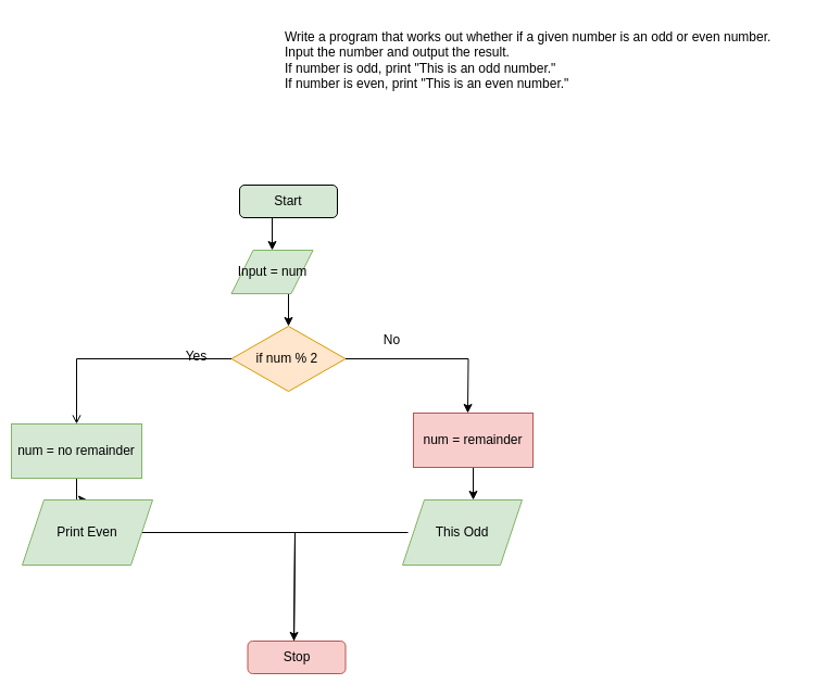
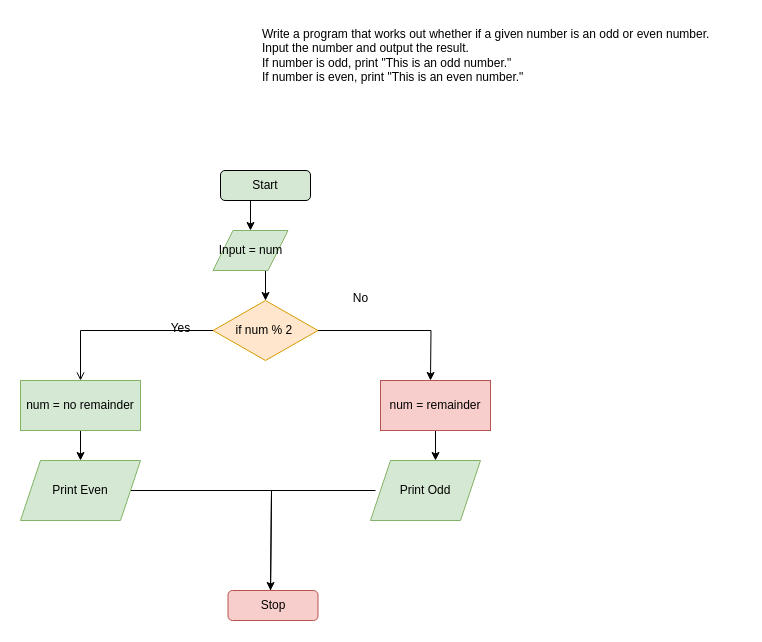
  <mxCell id="0" />
  <mxCell id="1" parent="0" />
  <mxCell id="2" value="Write a program that works out whether if a given number is an odd or even number.&#10;Input the number and output the result.&#10;If number is odd, print &quot;This is an odd number.&quot;&#10;If number is even, print &quot;This is an even number.&quot;" style="text;whiteSpace=wrap;html=1;" vertex="1" parent="1"><mxGeometry x="260" width="480" height="80" as="geometry" y="20" /></mxCell>
  <mxCell id="3" style="edgeStyle=orthogonalEdgeStyle;rounded=0;orthogonalLoop=1;jettySize=auto;html=1;exitX=0.5;exitY=1;exitDx=0;exitDy=0;entryX=0.5;entryY=0;entryDx=0;entryDy=0;" edge="1" parent="1" source="4" target="6"><mxGeometry relative="1" as="geometry" /></mxCell>
  <mxCell id="4" value="Start" style="rounded=1;whiteSpace=wrap;html=1;fillColor=#d5e8d4;" vertex="1" parent="1"><mxGeometry x="220" y="170" width="90" height="30" as="geometry" /></mxCell>
  <mxCell id="5" style="edgeStyle=orthogonalEdgeStyle;rounded=0;orthogonalLoop=1;jettySize=auto;html=1;exitX=0.5;exitY=1;exitDx=0;exitDy=0;" edge="1" parent="1" source="6"><mxGeometry relative="1" as="geometry"><mxPoint x="265" y="300" as="targetPoint" /></mxGeometry></mxCell>
  <mxCell id="6" value="Input = num" style="shape=parallelogram;perimeter=parallelogramPerimeter;whiteSpace=wrap;html=1;fixedSize=1;fillColor=#d5e8d4;strokeColor=#82b366;" vertex="1" parent="1"><mxGeometry x="212.5" y="230" width="75" height="40" as="geometry" /></mxCell>
  <mxCell id="7" value="" style="edgeStyle=orthogonalEdgeStyle;rounded=0;orthogonalLoop=1;jettySize=auto;html=1;endArrow=open;" edge="1" parent="1" source="9" target="11"><mxGeometry relative="1" as="geometry" /></mxCell>
  <mxCell id="8" style="edgeStyle=orthogonalEdgeStyle;rounded=0;orthogonalLoop=1;jettySize=auto;html=1;exitX=1;exitY=0.5;exitDx=0;exitDy=0;" edge="1" parent="1" source="9"><mxGeometry relative="1" as="geometry"><mxPoint x="430" y="380" as="targetPoint" /></mxGeometry></mxCell>
  <mxCell id="9" value="if num % 2&amp;nbsp;" style="shape=rhombus;whiteSpace=wrap;html=1;fixedSize=1;perimeter=rhombusPerimeter;fillColor=#ffe6cc;strokeColor=#d79b00;" vertex="1" parent="1"><mxGeometry x="212.5" y="300" width="105" height="60" as="geometry" /></mxCell>
  <mxCell id="10" style="edgeStyle=orthogonalEdgeStyle;rounded=0;orthogonalLoop=1;jettySize=auto;html=1;" edge="1" parent="1" source="11" target="17"><mxGeometry relative="1" as="geometry"><mxPoint x="80" y="490" as="targetPoint" /></mxGeometry></mxCell>
- <mxCell id="11" value="num = no remainder" style="whiteSpace=wrap;html=1;fillColor=#d5e8d4;strokeColor=#82b366;" vertex="1" parent="1"><mxGeometry x="10" y="390" width="120" height="50" as="geometry" /></mxCell>
+ <mxCell id="11" value="num = no remainder" style="whiteSpace=wrap;html=1;fillColor=#d5e8d4;strokeColor=#82b366;" vertex="1" parent="1"><mxGeometry x="20" y="380" width="120" height="50" as="geometry" /></mxCell>
  <mxCell id="12" style="edgeStyle=orthogonalEdgeStyle;rounded=0;orthogonalLoop=1;jettySize=auto;html=1;exitX=0.5;exitY=1;exitDx=0;exitDy=0;" edge="1" parent="1" source="13"><mxGeometry relative="1" as="geometry"><mxPoint x="435" y="460" as="targetPoint" /></mxGeometry></mxCell>
  <mxCell id="13" value="num = remainder" style="whiteSpace=wrap;html=1;fillColor=#f8cecc;strokeColor=#b85450;" vertex="1" parent="1"><mxGeometry x="380" y="380" width="110" height="50" as="geometry" /></mxCell>
  <mxCell id="14" value="Yes" style="text;html=1;align=center;verticalAlign=middle;resizable=0;points=[];autosize=1;strokeColor=none;fillColor=none;" vertex="1" parent="1"><mxGeometry x="160" y="313" width="40" height="30" as="geometry" /></mxCell>
- <mxCell id="15" value="No" style="text;html=1;align=center;verticalAlign=middle;resizable=0;points=[];autosize=1;strokeColor=none;fillColor=none;" vertex="1" parent="1"><mxGeometry x="340" y="298" width="40" height="30" as="geometry" /></mxCell>
+ <mxCell id="15" value="No" style="text;html=1;align=center;verticalAlign=middle;resizable=0;points=[];autosize=1;strokeColor=none;fillColor=none;" vertex="1" parent="1"><mxGeometry x="340" y="283" width="40" height="30" as="geometry" /></mxCell>
  <mxCell id="16" style="edgeStyle=orthogonalEdgeStyle;rounded=0;orthogonalLoop=1;jettySize=auto;html=1;" edge="1" parent="1"><mxGeometry relative="1" as="geometry"><mxPoint x="270" y="590" as="targetPoint" /><mxPoint x="120" y="490" as="sourcePoint" /><Array as="points"><mxPoint x="271" y="490" /></Array></mxGeometry></mxCell>
  <mxCell id="17" value="Print Even" style="shape=parallelogram;perimeter=parallelogramPerimeter;whiteSpace=wrap;html=1;fixedSize=1;fillColor=#d5e8d4;strokeColor=#82b366;" vertex="1" parent="1"><mxGeometry x="20" y="460" width="120" height="60" as="geometry" /></mxCell>
  <mxCell id="18" style="edgeStyle=orthogonalEdgeStyle;rounded=0;orthogonalLoop=1;jettySize=auto;html=1;exitX=0;exitY=0.5;exitDx=0;exitDy=0;" edge="1" parent="1"><mxGeometry relative="1" as="geometry"><mxPoint x="270" y="600" as="targetPoint" /><mxPoint x="375" y="490" as="sourcePoint" /><Array as="points"><mxPoint x="271" y="490" /></Array></mxGeometry></mxCell>
- <mxCell id="19" value="This Odd" style="shape=parallelogram;perimeter=parallelogramPerimeter;whiteSpace=wrap;html=1;fixedSize=1;fillColor=#d5e8d4;strokeColor=#82b366;" vertex="1" parent="1"><mxGeometry x="370" y="460" width="110" height="60" as="geometry" /></mxCell>
+ <mxCell id="19" value="Print Odd" style="shape=parallelogram;perimeter=parallelogramPerimeter;whiteSpace=wrap;html=1;fixedSize=1;fillColor=#d5e8d4;strokeColor=#82b366;" vertex="1" parent="1"><mxGeometry x="370" y="460" width="110" height="60" as="geometry" /></mxCell>
  <mxCell id="20" value="Stop" style="rounded=1;whiteSpace=wrap;html=1;fillColor=#f8cecc;strokeColor=#b85450;" vertex="1" parent="1"><mxGeometry x="227.5" y="590" width="90" height="30" as="geometry" /></mxCell>
